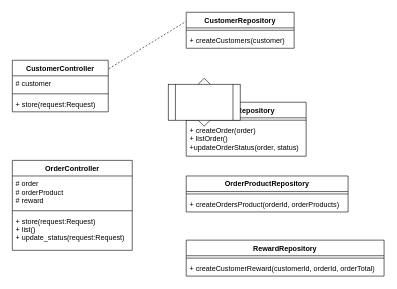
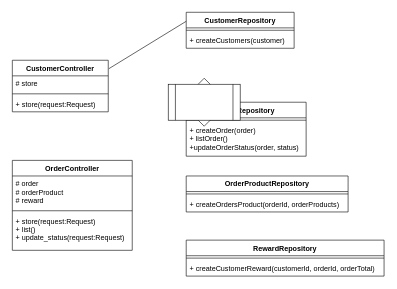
  <mxCell id="0" />
  <mxCell id="1" parent="0" />
  <mxCell id="2" value="CustomerController" style="swimlane;fontStyle=1;align=center;verticalAlign=top;childLayout=stackLayout;horizontal=1;startSize=26;horizontalStack=0;resizeParent=1;resizeParentMax=0;resizeLast=0;collapsible=1;marginBottom=0;" vertex="1" parent="1"><mxGeometry x="20" y="100" width="160" height="86" as="geometry" /></mxCell>
- <mxCell id="3" value="# customer" style="text;strokeColor=none;fillColor=none;align=left;verticalAlign=top;spacingLeft=4;spacingRight=4;overflow=hidden;rotatable=0;points=[[0,0.5],[1,0.5]];portConstraint=eastwest;" vertex="1" parent="2"><mxGeometry y="26" width="160" height="26" as="geometry" /></mxCell>
+ <mxCell id="3" value="# store" style="text;strokeColor=none;fillColor=none;align=left;verticalAlign=top;spacingLeft=4;spacingRight=4;overflow=hidden;rotatable=0;points=[[0,0.5],[1,0.5]];portConstraint=eastwest;" vertex="1" parent="2"><mxGeometry y="26" width="160" height="26" as="geometry" /></mxCell>
  <mxCell id="4" value="" style="line;strokeWidth=1;fillColor=none;align=left;verticalAlign=middle;spacingTop=-1;spacingLeft=3;spacingRight=3;rotatable=0;labelPosition=right;points=[];portConstraint=eastwest;" vertex="1" parent="2"><mxGeometry y="52" width="160" height="8" as="geometry" /></mxCell>
  <mxCell id="5" value="+ store(request:Request)" style="text;strokeColor=none;fillColor=none;align=left;verticalAlign=top;spacingLeft=4;spacingRight=4;overflow=hidden;rotatable=0;points=[[0,0.5],[1,0.5]];portConstraint=eastwest;" vertex="1" parent="2"><mxGeometry y="60" width="160" height="26" as="geometry" /></mxCell>
  <mxCell id="6" value="OrderController&#10;" style="swimlane;fontStyle=1;align=center;verticalAlign=top;childLayout=stackLayout;horizontal=1;startSize=26;horizontalStack=0;resizeParent=1;resizeParentMax=0;resizeLast=0;collapsible=1;marginBottom=0;" vertex="1" parent="1"><mxGeometry x="20" y="267" width="200" height="150" as="geometry" /></mxCell>
  <mxCell id="7" value="# order&#10;# orderProduct&#10;# reward" style="text;strokeColor=none;fillColor=none;align=left;verticalAlign=top;spacingLeft=4;spacingRight=4;overflow=hidden;rotatable=0;points=[[0,0.5],[1,0.5]];portConstraint=eastwest;" vertex="1" parent="6"><mxGeometry y="26" width="200" height="54" as="geometry" /></mxCell>
  <mxCell id="8" value="" style="line;strokeWidth=1;fillColor=none;align=left;verticalAlign=middle;spacingTop=-1;spacingLeft=3;spacingRight=3;rotatable=0;labelPosition=right;points=[];portConstraint=eastwest;" vertex="1" parent="6"><mxGeometry y="80" width="200" height="8" as="geometry" /></mxCell>
  <mxCell id="9" value="+ store(request:Request)&#10;+ list()&#10;+ update_status(request:Request)" style="text;strokeColor=none;fillColor=none;align=left;verticalAlign=top;spacingLeft=4;spacingRight=4;overflow=hidden;rotatable=0;points=[[0,0.5],[1,0.5]];portConstraint=eastwest;" vertex="1" parent="6"><mxGeometry y="88" width="200" height="62" as="geometry" /></mxCell>
  <mxCell id="10" value="OrderRepository" style="swimlane;fontStyle=1;align=center;verticalAlign=top;childLayout=stackLayout;horizontal=1;startSize=26;horizontalStack=0;resizeParent=1;resizeParentMax=0;resizeLast=0;collapsible=1;marginBottom=0;" vertex="1" parent="1"><mxGeometry x="310" y="170" width="200" height="90" as="geometry" /></mxCell>
  <mxCell id="11" value="" style="line;strokeWidth=1;fillColor=none;align=left;verticalAlign=middle;spacingTop=-1;spacingLeft=3;spacingRight=3;rotatable=0;labelPosition=right;points=[];portConstraint=eastwest;" vertex="1" parent="10"><mxGeometry y="26" width="200" height="8" as="geometry" /></mxCell>
  <mxCell id="12" value="+ createOrder(order)&#10;+ listOrder()&#10;+updateOrderStatus(order, status)" style="text;strokeColor=none;fillColor=none;align=left;verticalAlign=top;spacingLeft=4;spacingRight=4;overflow=hidden;rotatable=0;points=[[0,0.5],[1,0.5]];portConstraint=eastwest;" vertex="1" parent="10"><mxGeometry y="34" width="200" height="56" as="geometry" /></mxCell>
  <mxCell id="13" value="RewardRepository" style="swimlane;fontStyle=1;align=center;verticalAlign=top;childLayout=stackLayout;horizontal=1;startSize=26;horizontalStack=0;resizeParent=1;resizeParentMax=0;resizeLast=0;collapsible=1;marginBottom=0;" vertex="1" parent="1"><mxGeometry x="310" y="400" width="330" height="60" as="geometry" /></mxCell>
  <mxCell id="14" value="" style="line;strokeWidth=1;fillColor=none;align=left;verticalAlign=middle;spacingTop=-1;spacingLeft=3;spacingRight=3;rotatable=0;labelPosition=right;points=[];portConstraint=eastwest;" vertex="1" parent="13"><mxGeometry y="26" width="330" height="8" as="geometry" /></mxCell>
  <mxCell id="15" value="+ createCustomerReward(customerId, orderId, orderTotal)" style="text;strokeColor=none;fillColor=none;align=left;verticalAlign=top;spacingLeft=4;spacingRight=4;overflow=hidden;rotatable=0;points=[[0,0.5],[1,0.5]];portConstraint=eastwest;" vertex="1" parent="13"><mxGeometry y="34" width="330" height="26" as="geometry" /></mxCell>
  <mxCell id="16" value="CustomerRepository" style="swimlane;fontStyle=1;align=center;verticalAlign=top;childLayout=stackLayout;horizontal=1;startSize=26;horizontalStack=0;resizeParent=1;resizeParentMax=0;resizeLast=0;collapsible=1;marginBottom=0;" vertex="1" parent="1"><mxGeometry x="310" y="20" width="180" height="60" as="geometry" /></mxCell>
  <mxCell id="17" value="" style="line;strokeWidth=1;fillColor=none;align=left;verticalAlign=middle;spacingTop=-1;spacingLeft=3;spacingRight=3;rotatable=0;labelPosition=right;points=[];portConstraint=eastwest;" vertex="1" parent="16"><mxGeometry y="26" width="180" height="8" as="geometry" /></mxCell>
  <mxCell id="18" value="+ createCustomers(customer)" style="text;strokeColor=none;fillColor=none;align=left;verticalAlign=top;spacingLeft=4;spacingRight=4;overflow=hidden;rotatable=0;points=[[0,0.5],[1,0.5]];portConstraint=eastwest;" vertex="1" parent="16"><mxGeometry y="34" width="180" height="26" as="geometry" /></mxCell>
- <mxCell id="19" value="" style="endArrow=none;html=1;entryX=0;entryY=0.25;entryDx=0;entryDy=0;exitX=1.006;exitY=0.164;exitDx=0;exitDy=0;exitPerimeter=0;dashed=1;" edge="1" parent="1" source="2" target="16"><mxGeometry width="50" height="50" relative="1" as="geometry"><mxPoint x="320" y="240" as="sourcePoint" /><mxPoint x="370" y="190" as="targetPoint" /></mxGeometry></mxCell>
+ <mxCell id="19" value="" style="endArrow=none;html=1;entryX=0;entryY=0.25;entryDx=0;entryDy=0;exitX=1.006;exitY=0.164;exitDx=0;exitDy=0;exitPerimeter=0;" edge="1" parent="1" source="2" target="16"><mxGeometry width="50" height="50" relative="1" as="geometry"><mxPoint x="320" y="240" as="sourcePoint" /><mxPoint x="370" y="190" as="targetPoint" /></mxGeometry></mxCell>
  <mxCell id="20" value="OrderProductRepository" style="swimlane;fontStyle=1;align=center;verticalAlign=top;childLayout=stackLayout;horizontal=1;startSize=26;horizontalStack=0;resizeParent=1;resizeParentMax=0;resizeLast=0;collapsible=1;marginBottom=0;" vertex="1" parent="1"><mxGeometry x="310" y="293" width="270" height="60" as="geometry" /></mxCell>
  <mxCell id="21" value="" style="line;strokeWidth=1;fillColor=none;align=left;verticalAlign=middle;spacingTop=-1;spacingLeft=3;spacingRight=3;rotatable=0;labelPosition=right;points=[];portConstraint=eastwest;" vertex="1" parent="20"><mxGeometry y="26" width="270" height="8" as="geometry" /></mxCell>
  <mxCell id="22" value="+ createOrdersProduct(orderId, orderProducts)" style="text;strokeColor=none;fillColor=none;align=left;verticalAlign=top;spacingLeft=4;spacingRight=4;overflow=hidden;rotatable=0;points=[[0,0.5],[1,0.5]];portConstraint=eastwest;" vertex="1" parent="20"><mxGeometry y="34" width="270" height="26" as="geometry" /></mxCell>
  <mxCell id="23" value="" style="rhombus;whiteSpace=wrap;html=1;" vertex="1" parent="1"><mxGeometry x="300" y="130" width="80" height="80" as="geometry" /></mxCell>
  <mxCell id="24" value="" style="shape=process;whiteSpace=wrap;html=1;backgroundOutline=1;" vertex="1" parent="1"><mxGeometry x="280" y="140" width="120" height="60" as="geometry" /></mxCell>
